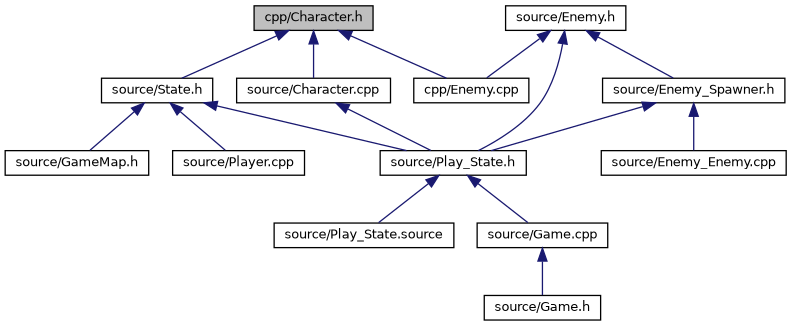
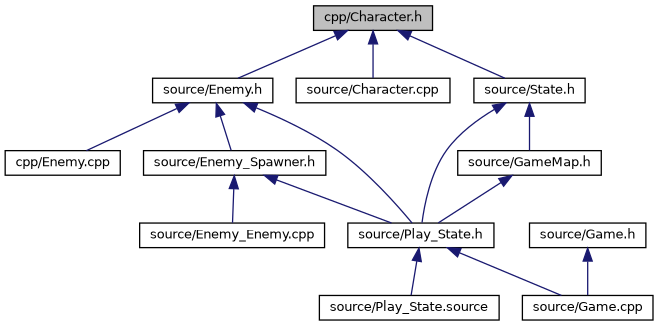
  digraph {
    node [color=black fillcolor=white fontname=Helvetica fontsize=10 shape=record style=filled]
    edge [color=midnightblue dir=back fontname=Helvetica fontsize=10 labelfontname=Helvetica labelfontsize=10 style=solid]
    n1 [fillcolor=grey75 fontcolor=black height=0.2 label="cpp/Character.h" width=0.4]
    n2 [height=0.2 label="source/Enemy.h" width=0.4]
    n3 [height=0.2 label="source/Character.cpp" width=0.4]
    n4 [height=0.2 label="source/State.h" width=0.4]
    n5 [height=0.2 label="cpp/Enemy.cpp" width=0.4]
    n6 [height=0.2 label="source/Enemy_Spawner.h" width=0.4]
    n7 [height=0.2 label="source/Play_State.h" width=0.4]
    n8 [height=0.2 label="source/GameMap.h" width=0.4]
-   n9 [height=0.2 label="source/Player.cpp" width=0.4]
    n10 [height=0.2 label="source/Enemy_Enemy.cpp" width=0.4]
    n11 [height=0.2 label="source/Play_State.source" width=0.4]
    n12 [height=0.2 label="source/Game.cpp" width=0.4]
    n13 [height=0.2 label="source/Game.h" width=0.4]
-   n1 -> n5
+   n1 -> n2
    n1 -> n3
    n1 -> n4
    n2 -> n5
    n2 -> n6
    n2 -> n7
    n4 -> n7
    n4 -> n8
-   n4 -> n9
    n6 -> n7
    n6 -> n10
    n7 -> n11
    n7 -> n12
-   n3 -> n7
-   n12 -> n13
+   n8 -> n7
+   n13 -> n12
  }
